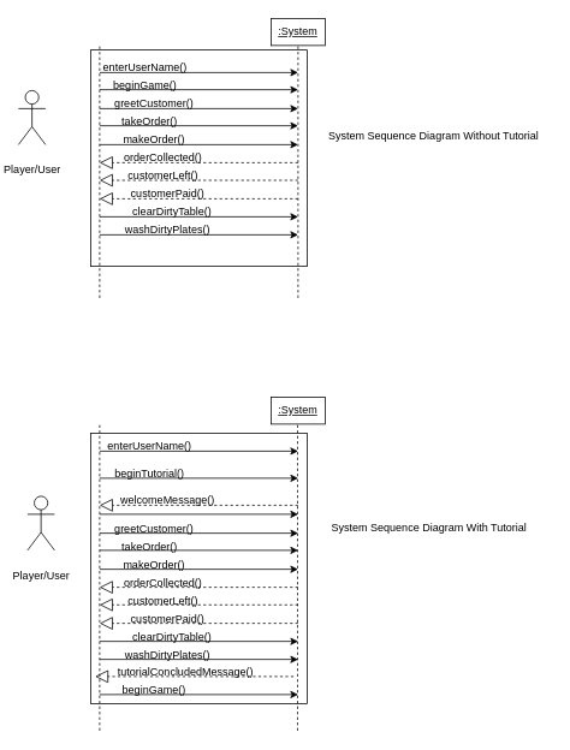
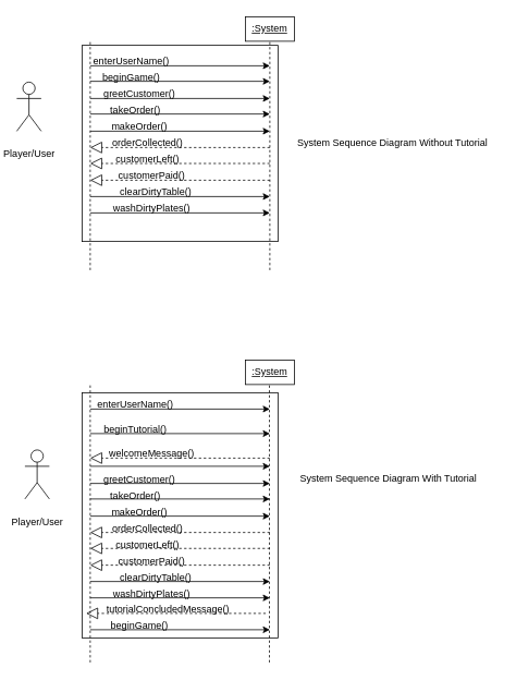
  <mxCell id="0" />
  <mxCell id="1" parent="0" />
  <mxCell id="2" value="&lt;br&gt;Player/User" style="shape=umlActor;verticalLabelPosition=bottom;verticalAlign=top;html=1;outlineConnect=0;" parent="1" vertex="1"><mxGeometry x="20" y="100" width="30" height="60" as="geometry" /></mxCell>
  <mxCell id="3" value="" style="rounded=0;whiteSpace=wrap;html=1;" parent="1" vertex="1"><mxGeometry x="100" y="55" width="240" height="240" as="geometry" /></mxCell>
  <mxCell id="4" value="" style="endArrow=none;dashed=1;html=1;rounded=0;" parent="1" edge="1"><mxGeometry width="50" height="50" relative="1" as="geometry"><mxPoint x="330" y="330" as="sourcePoint" /><mxPoint x="330" y="50" as="targetPoint" /></mxGeometry></mxCell>
  <mxCell id="5" value="" style="endArrow=none;dashed=1;html=1;rounded=0;" parent="1" edge="1"><mxGeometry width="50" height="50" relative="1" as="geometry"><mxPoint x="110" y="330" as="sourcePoint" /><mxPoint x="110" y="50" as="targetPoint" /></mxGeometry></mxCell>
  <mxCell id="6" value="&lt;u&gt;:System&lt;/u&gt;" style="rounded=0;whiteSpace=wrap;html=1;" parent="1" vertex="1"><mxGeometry x="300" y="20" width="60" height="30" as="geometry" /></mxCell>
  <mxCell id="7" value="" style="endArrow=classic;html=1;rounded=0;" parent="1" edge="1"><mxGeometry width="50" height="50" relative="1" as="geometry"><mxPoint x="110" y="80" as="sourcePoint" /><mxPoint x="330" y="80" as="targetPoint" /></mxGeometry></mxCell>
  <mxCell id="8" value="beginGame()" style="text;html=1;align=center;verticalAlign=middle;resizable=0;points=[];autosize=1;strokeColor=none;fillColor=none;" parent="1" vertex="1"><mxGeometry x="115" y="80" width="90" height="30" as="geometry" /></mxCell>
  <mxCell id="9" value="" style="endArrow=classic;html=1;rounded=0;" parent="1" edge="1"><mxGeometry width="50" height="50" relative="1" as="geometry"><mxPoint x="110" y="99" as="sourcePoint" /><mxPoint x="330" y="99" as="targetPoint" /></mxGeometry></mxCell>
  <mxCell id="10" value="enterUserName()" style="text;html=1;align=center;verticalAlign=middle;resizable=0;points=[];autosize=1;strokeColor=none;fillColor=none;" parent="1" vertex="1"><mxGeometry x="100" y="60" width="120" height="30" as="geometry" /></mxCell>
  <mxCell id="11" value="" style="endArrow=classic;html=1;rounded=0;" parent="1" edge="1"><mxGeometry width="50" height="50" relative="1" as="geometry"><mxPoint x="110" y="120" as="sourcePoint" /><mxPoint x="330" y="120" as="targetPoint" /></mxGeometry></mxCell>
  <mxCell id="12" value="greetCustomer()" style="text;html=1;align=center;verticalAlign=middle;resizable=0;points=[];autosize=1;strokeColor=none;fillColor=none;" parent="1" vertex="1"><mxGeometry x="115" y="100" width="110" height="30" as="geometry" /></mxCell>
  <mxCell id="13" value="" style="endArrow=block;dashed=1;endFill=0;endSize=12;html=1;rounded=0;" parent="1" edge="1"><mxGeometry width="160" relative="1" as="geometry"><mxPoint x="330" y="180" as="sourcePoint" /><mxPoint x="110" y="180" as="targetPoint" /></mxGeometry></mxCell>
  <mxCell id="14" value="orderCollected()" style="text;html=1;align=center;verticalAlign=middle;resizable=0;points=[];autosize=1;strokeColor=none;fillColor=none;" parent="1" vertex="1"><mxGeometry x="125" y="160" width="110" height="30" as="geometry" /></mxCell>
  <mxCell id="15" value="takeOrder()" style="text;html=1;align=center;verticalAlign=middle;resizable=0;points=[];autosize=1;strokeColor=none;fillColor=none;" parent="1" vertex="1"><mxGeometry x="125" y="120" width="80" height="30" as="geometry" /></mxCell>
  <mxCell id="16" value="" style="endArrow=classic;html=1;rounded=0;" parent="1" edge="1"><mxGeometry width="50" height="50" relative="1" as="geometry"><mxPoint x="110" y="139" as="sourcePoint" /><mxPoint x="330" y="139" as="targetPoint" /></mxGeometry></mxCell>
  <mxCell id="17" value="makeOrder()" style="text;html=1;align=center;verticalAlign=middle;resizable=0;points=[];autosize=1;strokeColor=none;fillColor=none;" parent="1" vertex="1"><mxGeometry x="125" y="140" width="90" height="30" as="geometry" /></mxCell>
  <mxCell id="18" value="" style="endArrow=classic;html=1;rounded=0;" parent="1" edge="1"><mxGeometry width="50" height="50" relative="1" as="geometry"><mxPoint x="110" y="160" as="sourcePoint" /><mxPoint x="330" y="160" as="targetPoint" /></mxGeometry></mxCell>
  <mxCell id="19" value="" style="endArrow=block;dashed=1;endFill=0;endSize=12;html=1;rounded=0;" parent="1" edge="1"><mxGeometry width="160" relative="1" as="geometry"><mxPoint x="330" y="199.5" as="sourcePoint" /><mxPoint x="110" y="199.5" as="targetPoint" /></mxGeometry></mxCell>
  <mxCell id="20" value="customerLeft()" style="text;html=1;align=center;verticalAlign=middle;resizable=0;points=[];autosize=1;strokeColor=none;fillColor=none;" parent="1" vertex="1"><mxGeometry x="130" y="180" width="100" height="30" as="geometry" /></mxCell>
  <mxCell id="21" value="" style="endArrow=block;dashed=1;endFill=0;endSize=12;html=1;rounded=0;" parent="1" edge="1"><mxGeometry width="160" relative="1" as="geometry"><mxPoint x="330" y="220" as="sourcePoint" /><mxPoint x="110" y="220" as="targetPoint" /></mxGeometry></mxCell>
  <mxCell id="22" value="customerPaid()" style="text;html=1;align=center;verticalAlign=middle;resizable=0;points=[];autosize=1;strokeColor=none;fillColor=none;" parent="1" vertex="1"><mxGeometry x="135" y="200" width="100" height="30" as="geometry" /></mxCell>
  <mxCell id="23" value="" style="endArrow=classic;html=1;rounded=0;" parent="1" edge="1"><mxGeometry width="50" height="50" relative="1" as="geometry"><mxPoint x="110" y="240" as="sourcePoint" /><mxPoint x="330" y="240" as="targetPoint" /></mxGeometry></mxCell>
  <mxCell id="24" value="clearDirtyTable()" style="text;html=1;align=center;verticalAlign=middle;resizable=0;points=[];autosize=1;strokeColor=none;fillColor=none;" parent="1" vertex="1"><mxGeometry x="135" y="220" width="110" height="30" as="geometry" /></mxCell>
  <mxCell id="25" value="" style="endArrow=classic;html=1;rounded=0;" parent="1" edge="1"><mxGeometry width="50" height="50" relative="1" as="geometry"><mxPoint x="110" y="260" as="sourcePoint" /><mxPoint x="330" y="260" as="targetPoint" /></mxGeometry></mxCell>
  <mxCell id="26" value="washDirtyPlates()" style="text;html=1;align=center;verticalAlign=middle;resizable=0;points=[];autosize=1;strokeColor=none;fillColor=none;" parent="1" vertex="1"><mxGeometry x="125" y="240" width="120" height="30" as="geometry" /></mxCell>
  <mxCell id="27" value="" style="rounded=0;whiteSpace=wrap;html=1;" parent="1" vertex="1"><mxGeometry x="100" y="480" width="240" height="300" as="geometry" /></mxCell>
  <mxCell id="28" value="" style="endArrow=none;dashed=1;html=1;rounded=0;" parent="1" edge="1"><mxGeometry width="50" height="50" relative="1" as="geometry"><mxPoint x="110" y="810" as="sourcePoint" /><mxPoint x="110" y="470" as="targetPoint" /></mxGeometry></mxCell>
  <mxCell id="29" value="" style="endArrow=none;dashed=1;html=1;rounded=0;" parent="1" edge="1"><mxGeometry width="50" height="50" relative="1" as="geometry"><mxPoint x="329.5" y="810" as="sourcePoint" /><mxPoint x="329.5" y="470" as="targetPoint" /></mxGeometry></mxCell>
  <mxCell id="30" value="&lt;br&gt;Player/User" style="shape=umlActor;verticalLabelPosition=bottom;verticalAlign=top;html=1;outlineConnect=0;" parent="1" vertex="1"><mxGeometry x="30" y="550" width="30" height="60" as="geometry" /></mxCell>
  <mxCell id="31" value="&lt;u&gt;:System&lt;/u&gt;" style="rounded=0;whiteSpace=wrap;html=1;" parent="1" vertex="1"><mxGeometry x="300" y="440" width="60" height="30" as="geometry" /></mxCell>
- <mxCell id="32" value="System Sequence Diagram Without Tutorial" style="text;html=1;align=center;verticalAlign=middle;resizable=0;points=[];autosize=1;strokeColor=none;fillColor=none;" parent="1" vertex="1"><mxGeometry x="350" y="135" width="260" height="30" as="geometry" /></mxCell>
+ <mxCell id="32" value="System Sequence Diagram Without Tutorial" style="text;html=1;align=center;verticalAlign=middle;resizable=0;points=[];autosize=1;strokeColor=none;fillColor=none;" parent="1" vertex="1"><mxGeometry x="350" y="160" width="260" height="30" as="geometry" /></mxCell>
  <mxCell id="33" value="System Sequence Diagram With Tutorial" style="text;html=1;align=center;verticalAlign=middle;resizable=0;points=[];autosize=1;strokeColor=none;fillColor=none;" parent="1" vertex="1"><mxGeometry x="355" y="570" width="240" height="30" as="geometry" /></mxCell>
  <mxCell id="34" value="" style="endArrow=classic;html=1;rounded=0;" parent="1" edge="1"><mxGeometry width="50" height="50" relative="1" as="geometry"><mxPoint x="110" y="500" as="sourcePoint" /><mxPoint x="330" y="500" as="targetPoint" /></mxGeometry></mxCell>
  <mxCell id="35" value="enterUserName()" style="text;html=1;align=center;verticalAlign=middle;resizable=0;points=[];autosize=1;strokeColor=none;fillColor=none;" parent="1" vertex="1"><mxGeometry x="105" y="480" width="120" height="30" as="geometry" /></mxCell>
  <mxCell id="36" value="" style="endArrow=classic;html=1;rounded=0;" parent="1" edge="1"><mxGeometry width="50" height="50" relative="1" as="geometry"><mxPoint x="110" y="530" as="sourcePoint" /><mxPoint x="330" y="530" as="targetPoint" /></mxGeometry></mxCell>
  <mxCell id="37" value="beginTutorial()" style="text;html=1;align=center;verticalAlign=middle;resizable=0;points=[];autosize=1;strokeColor=none;fillColor=none;" parent="1" vertex="1"><mxGeometry x="115" y="510" width="100" height="30" as="geometry" /></mxCell>
  <mxCell id="38" value="" style="endArrow=block;dashed=1;endFill=0;endSize=12;html=1;rounded=0;" parent="1" edge="1"><mxGeometry width="160" relative="1" as="geometry"><mxPoint x="330" y="560" as="sourcePoint" /><mxPoint x="110" y="560" as="targetPoint" /></mxGeometry></mxCell>
  <mxCell id="39" value="welcomeMessage()" style="text;html=1;align=center;verticalAlign=middle;resizable=0;points=[];autosize=1;strokeColor=none;fillColor=none;" parent="1" vertex="1"><mxGeometry x="120" y="540" width="130" height="30" as="geometry" /></mxCell>
  <mxCell id="40" value="" style="endArrow=classic;html=1;rounded=0;" parent="1" edge="1"><mxGeometry width="50" height="50" relative="1" as="geometry"><mxPoint x="110" y="570" as="sourcePoint" /><mxPoint x="330" y="570" as="targetPoint" /></mxGeometry></mxCell>
  <mxCell id="41" value="" style="endArrow=classic;html=1;rounded=0;" parent="1" edge="1"><mxGeometry width="50" height="50" relative="1" as="geometry"><mxPoint x="110" y="591" as="sourcePoint" /><mxPoint x="330" y="591" as="targetPoint" /></mxGeometry></mxCell>
  <mxCell id="42" value="greetCustomer()" style="text;html=1;align=center;verticalAlign=middle;resizable=0;points=[];autosize=1;strokeColor=none;fillColor=none;" parent="1" vertex="1"><mxGeometry x="115" y="571" width="110" height="30" as="geometry" /></mxCell>
  <mxCell id="43" value="" style="endArrow=block;dashed=1;endFill=0;endSize=12;html=1;rounded=0;" parent="1" edge="1"><mxGeometry width="160" relative="1" as="geometry"><mxPoint x="330" y="651" as="sourcePoint" /><mxPoint x="110" y="651" as="targetPoint" /></mxGeometry></mxCell>
  <mxCell id="44" value="orderCollected()" style="text;html=1;align=center;verticalAlign=middle;resizable=0;points=[];autosize=1;strokeColor=none;fillColor=none;" parent="1" vertex="1"><mxGeometry x="125" y="631" width="110" height="30" as="geometry" /></mxCell>
  <mxCell id="45" value="takeOrder()" style="text;html=1;align=center;verticalAlign=middle;resizable=0;points=[];autosize=1;strokeColor=none;fillColor=none;" parent="1" vertex="1"><mxGeometry x="125" y="591" width="80" height="30" as="geometry" /></mxCell>
  <mxCell id="46" value="" style="endArrow=classic;html=1;rounded=0;" parent="1" edge="1"><mxGeometry width="50" height="50" relative="1" as="geometry"><mxPoint x="110" y="610" as="sourcePoint" /><mxPoint x="330" y="610" as="targetPoint" /></mxGeometry></mxCell>
  <mxCell id="47" value="makeOrder()" style="text;html=1;align=center;verticalAlign=middle;resizable=0;points=[];autosize=1;strokeColor=none;fillColor=none;" parent="1" vertex="1"><mxGeometry x="125" y="611" width="90" height="30" as="geometry" /></mxCell>
  <mxCell id="48" value="" style="endArrow=classic;html=1;rounded=0;" parent="1" edge="1"><mxGeometry width="50" height="50" relative="1" as="geometry"><mxPoint x="110" y="631" as="sourcePoint" /><mxPoint x="330" y="631" as="targetPoint" /></mxGeometry></mxCell>
  <mxCell id="49" value="" style="endArrow=block;dashed=1;endFill=0;endSize=12;html=1;rounded=0;" parent="1" edge="1"><mxGeometry width="160" relative="1" as="geometry"><mxPoint x="330" y="670.5" as="sourcePoint" /><mxPoint x="110" y="670.5" as="targetPoint" /></mxGeometry></mxCell>
  <mxCell id="50" value="customerLeft()" style="text;html=1;align=center;verticalAlign=middle;resizable=0;points=[];autosize=1;strokeColor=none;fillColor=none;" parent="1" vertex="1"><mxGeometry x="130" y="651" width="100" height="30" as="geometry" /></mxCell>
  <mxCell id="51" value="" style="endArrow=block;dashed=1;endFill=0;endSize=12;html=1;rounded=0;" parent="1" edge="1"><mxGeometry width="160" relative="1" as="geometry"><mxPoint x="330" y="691" as="sourcePoint" /><mxPoint x="110" y="691" as="targetPoint" /></mxGeometry></mxCell>
  <mxCell id="52" value="customerPaid()" style="text;html=1;align=center;verticalAlign=middle;resizable=0;points=[];autosize=1;strokeColor=none;fillColor=none;" parent="1" vertex="1"><mxGeometry x="135" y="671" width="100" height="30" as="geometry" /></mxCell>
  <mxCell id="53" value="" style="endArrow=classic;html=1;rounded=0;" parent="1" edge="1"><mxGeometry width="50" height="50" relative="1" as="geometry"><mxPoint x="110" y="711" as="sourcePoint" /><mxPoint x="330" y="711" as="targetPoint" /></mxGeometry></mxCell>
  <mxCell id="54" value="clearDirtyTable()" style="text;html=1;align=center;verticalAlign=middle;resizable=0;points=[];autosize=1;strokeColor=none;fillColor=none;" parent="1" vertex="1"><mxGeometry x="135" y="691" width="110" height="30" as="geometry" /></mxCell>
  <mxCell id="55" value="" style="endArrow=classic;html=1;rounded=0;" parent="1" edge="1"><mxGeometry width="50" height="50" relative="1" as="geometry"><mxPoint x="110" y="731" as="sourcePoint" /><mxPoint x="330" y="731" as="targetPoint" /></mxGeometry></mxCell>
  <mxCell id="56" value="washDirtyPlates()" style="text;html=1;align=center;verticalAlign=middle;resizable=0;points=[];autosize=1;strokeColor=none;fillColor=none;" parent="1" vertex="1"><mxGeometry x="125" y="711" width="120" height="30" as="geometry" /></mxCell>
  <mxCell id="57" value="" style="endArrow=block;dashed=1;endFill=0;endSize=12;html=1;rounded=0;" parent="1" edge="1"><mxGeometry width="160" relative="1" as="geometry"><mxPoint x="325" y="750" as="sourcePoint" /><mxPoint x="105" y="750" as="targetPoint" /></mxGeometry></mxCell>
  <mxCell id="58" value="tutorialConcludedMessage()" style="text;html=1;align=center;verticalAlign=middle;resizable=0;points=[];autosize=1;strokeColor=none;fillColor=none;" parent="1" vertex="1"><mxGeometry x="120" y="730" width="170" height="30" as="geometry" /></mxCell>
  <mxCell id="59" value="" style="endArrow=classic;html=1;rounded=0;" parent="1" edge="1"><mxGeometry width="50" height="50" relative="1" as="geometry"><mxPoint x="110" y="770" as="sourcePoint" /><mxPoint x="330" y="770" as="targetPoint" /></mxGeometry></mxCell>
  <mxCell id="60" value="beginGame()" style="text;html=1;align=center;verticalAlign=middle;resizable=0;points=[];autosize=1;strokeColor=none;fillColor=none;" parent="1" vertex="1"><mxGeometry x="125" y="750" width="90" height="30" as="geometry" /></mxCell>
